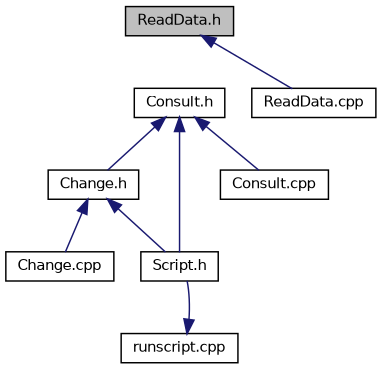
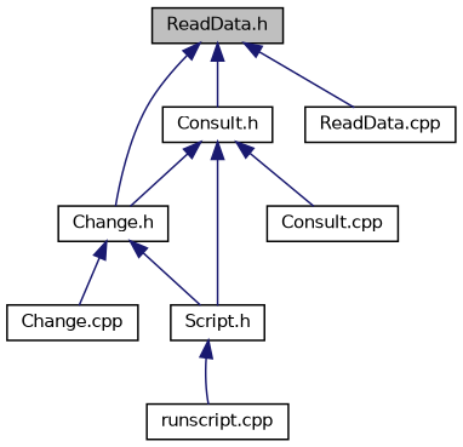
  digraph {
    node [color=black fillcolor=white fontname=Helvetica fontsize=10 shape=record style=filled]
    edge [color=midnightblue dir=back fontname=Helvetica fontsize=10 labelfontname=Helvetica labelfontsize=10 style=solid]
    n1 [fillcolor=grey75 fontcolor=black height=0.2 label="ReadData.h" width=0.4]
    n2 [height=0.2 label="Change.h" width=0.4]
    n3 [height=0.2 label="Consult.h" width=0.4]
    n4 [height=0.2 label="ReadData.cpp" width=0.4]
    n5 [height=0.2 label="Change.cpp" width=0.4]
    n6 [height=0.2 label="Script.h" width=0.4]
    n7 [height=0.2 label="Consult.cpp" width=0.4]
    n8 [height=0.2 label="runscript.cpp" width=0.4]
+   n1 -> n2
+   n1 -> n3
    n1 -> n4
    n2 -> n5
    n2 -> n6
    n3 -> n2
    n3 -> n6
    n3 -> n7
-   n8 -> n6
+   n6 -> n8
  }
